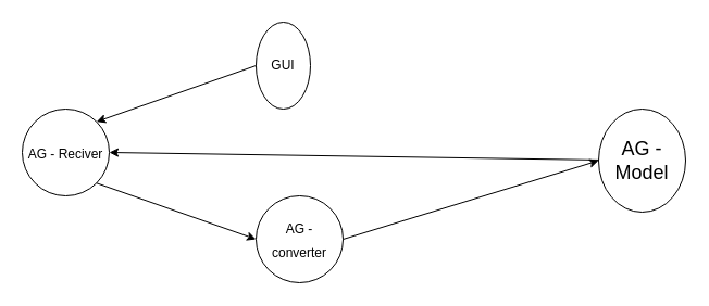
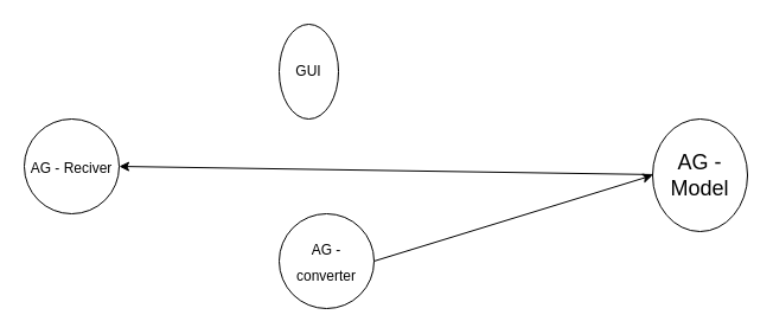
  <mxCell id="0" />
  <mxCell id="1" parent="0" />
  <mxCell id="2" value="GUI" style="ellipse;whiteSpace=wrap;html=1;aspect=fixed;" parent="1" vertex="1"><mxGeometry x="235" y="20" width="50" height="80" as="geometry" /></mxCell>
  <mxCell id="3" value="&lt;font style=&quot;&quot;&gt;&lt;font style=&quot;font-size: 12px;&quot;&gt;AG - Reciver&lt;/font&gt;&lt;br&gt;&lt;/font&gt;" style="ellipse;whiteSpace=wrap;html=1;aspect=fixed;fontSize=18;" parent="1" vertex="1"><mxGeometry x="20" y="100" width="80" height="80" as="geometry" /></mxCell>
  <mxCell id="4" value="&lt;font style=&quot;font-size: 12px;&quot;&gt;AG - converter&lt;/font&gt;" style="ellipse;whiteSpace=wrap;html=1;aspect=fixed;fontSize=18;" parent="1" vertex="1"><mxGeometry x="235" y="180" width="80" height="80" as="geometry" /></mxCell>
  <mxCell id="5" value="AG - Model" style="ellipse;whiteSpace=wrap;html=1;aspect=fixed;fontSize=18;" parent="1" vertex="1"><mxGeometry x="550" y="100" width="80" height="95" as="geometry" /></mxCell>
- <mxCell id="6" value="" style="endArrow=classic;html=1;rounded=0;fontSize=12;exitX=1;exitY=1;exitDx=0;exitDy=0;entryX=0;entryY=0.5;entryDx=0;entryDy=0;" parent="1" source="3" target="4" edge="1"><mxGeometry width="50" height="50" relative="1" as="geometry"><mxPoint x="290" y="400" as="sourcePoint" /><mxPoint x="340" y="350" as="targetPoint" /></mxGeometry></mxCell>
  <mxCell id="7" value="" style="endArrow=classic;html=1;rounded=0;fontSize=12;exitX=1;exitY=0.5;exitDx=0;exitDy=0;entryX=0;entryY=0.5;entryDx=0;entryDy=0;" parent="1" source="4" target="5" edge="1"><mxGeometry width="50" height="50" relative="1" as="geometry"><mxPoint x="290" y="400" as="sourcePoint" /><mxPoint x="340" y="350" as="targetPoint" /></mxGeometry></mxCell>
- <mxCell id="8" value="" style="endArrow=classic;html=1;rounded=0;fontSize=12;exitX=0;exitY=0.5;exitDx=0;exitDy=0;entryX=1;entryY=0;entryDx=0;entryDy=0;" parent="1" source="2" target="3" edge="1"><mxGeometry width="50" height="50" relative="1" as="geometry"><mxPoint x="290" y="400" as="sourcePoint" /><mxPoint x="340" y="350" as="targetPoint" /></mxGeometry></mxCell>
  <mxCell id="9" value="" style="endArrow=classic;html=1;rounded=0;fontSize=12;entryX=1;entryY=0.5;entryDx=0;entryDy=0;" parent="1" source="5" target="3" edge="1"><mxGeometry width="50" height="50" relative="1" as="geometry"><mxPoint x="550" y="60" as="sourcePoint" /><mxPoint x="340" y="350" as="targetPoint" /></mxGeometry></mxCell>
